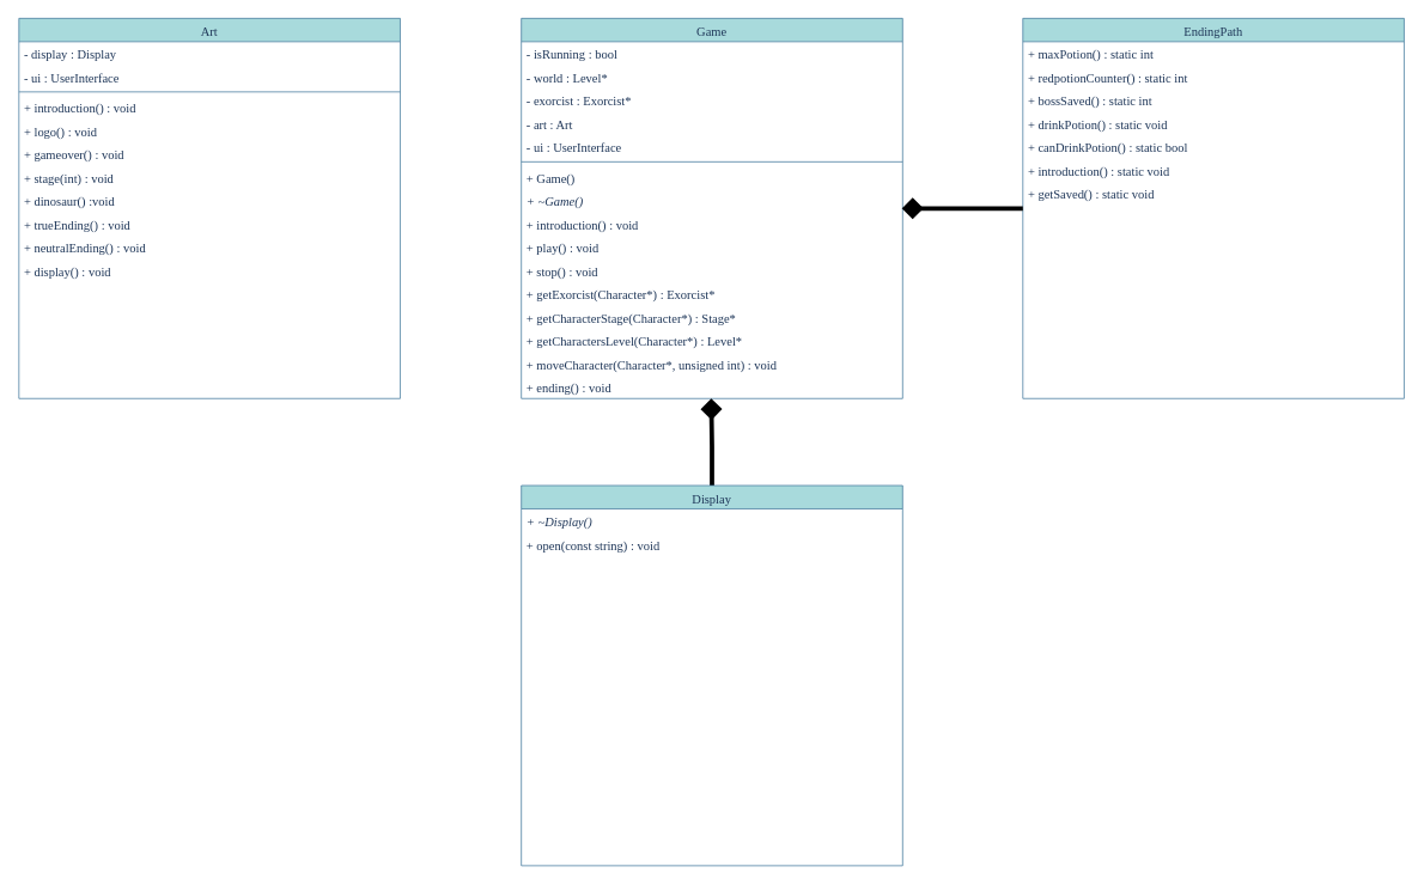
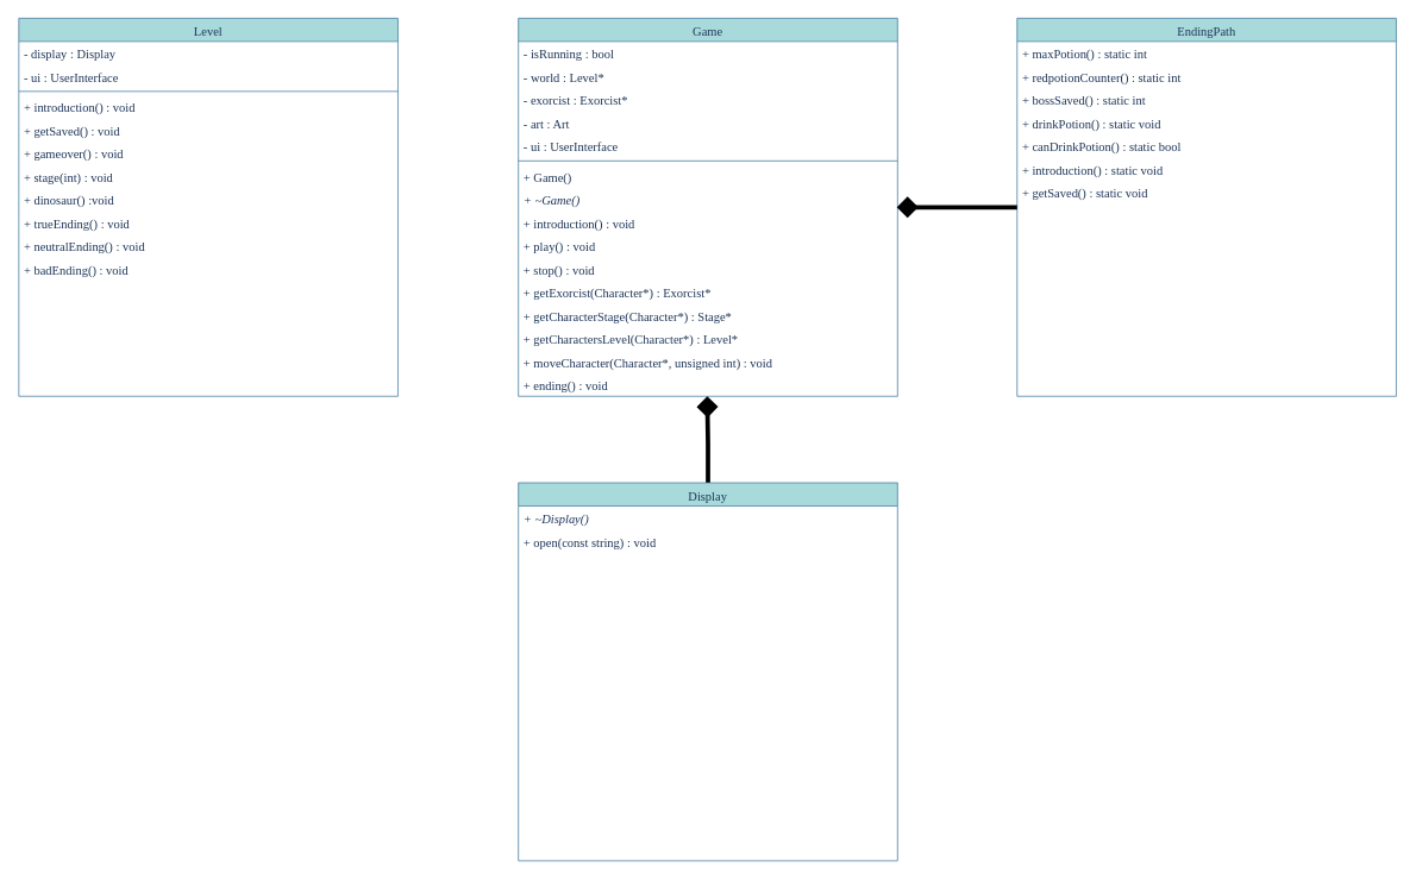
  <mxCell id="0" />
  <mxCell id="1" parent="0" />
  <mxCell id="2" value="Game" style="swimlane;fontStyle=0;align=center;verticalAlign=top;childLayout=stackLayout;horizontal=1;startSize=26;horizontalStack=0;resizeParent=1;resizeLast=0;collapsible=1;marginBottom=0;rounded=0;shadow=0;strokeWidth=1;fontSize=14;fontFamily=Fira Code;fillColor=#A8DADC;strokeColor=#457B9D;fontColor=#1D3557;" parent="1" vertex="1"><mxGeometry x="580" y="20" width="425" height="424" as="geometry"><mxRectangle x="230" y="140" width="160" height="26" as="alternateBounds" /></mxGeometry></mxCell>
  <mxCell id="3" value="- isRunning : bool" style="text;align=left;verticalAlign=top;spacingLeft=4;spacingRight=4;overflow=hidden;rotatable=0;points=[[0,0.5],[1,0.5]];portConstraint=eastwest;fontSize=14;fontFamily=Fira Code;fontColor=#1D3557;" parent="2" vertex="1"><mxGeometry y="26" width="425" height="26" as="geometry" /></mxCell>
  <mxCell id="4" value="- world : Level*" style="text;align=left;verticalAlign=top;spacingLeft=4;spacingRight=4;overflow=hidden;rotatable=0;points=[[0,0.5],[1,0.5]];portConstraint=eastwest;fontSize=14;fontFamily=Fira Code;fontColor=#1D3557;" parent="2" vertex="1"><mxGeometry y="52" width="425" height="26" as="geometry" /></mxCell>
  <mxCell id="5" value="- exorcist : Exorcist*" style="text;align=left;verticalAlign=top;spacingLeft=4;spacingRight=4;overflow=hidden;rotatable=0;points=[[0,0.5],[1,0.5]];portConstraint=eastwest;fontSize=14;fontFamily=Fira Code;fontColor=#1D3557;" parent="2" vertex="1"><mxGeometry y="78" width="425" height="26" as="geometry" /></mxCell>
  <mxCell id="6" value="- art : Art" style="text;align=left;verticalAlign=top;spacingLeft=4;spacingRight=4;overflow=hidden;rotatable=0;points=[[0,0.5],[1,0.5]];portConstraint=eastwest;fontSize=14;fontFamily=Fira Code;fontColor=#1D3557;" vertex="1" parent="2"><mxGeometry y="104" width="425" height="26" as="geometry" /></mxCell>
  <mxCell id="7" value="- ui : UserInterface" style="text;align=left;verticalAlign=top;spacingLeft=4;spacingRight=4;overflow=hidden;rotatable=0;points=[[0,0.5],[1,0.5]];portConstraint=eastwest;fontSize=14;fontFamily=Fira Code;fontColor=#1D3557;" parent="2" vertex="1"><mxGeometry y="130" width="425" height="26" as="geometry" /></mxCell>
  <mxCell id="8" value="" style="line;html=1;strokeWidth=1;align=left;verticalAlign=middle;spacingTop=-1;spacingLeft=3;spacingRight=3;rotatable=0;labelPosition=right;points=[];portConstraint=eastwest;fontSize=14;fontFamily=Fira Code;labelBackgroundColor=#F1FAEE;fillColor=#A8DADC;strokeColor=#457B9D;fontColor=#1D3557;" parent="2" vertex="1"><mxGeometry y="156" width="425" height="8" as="geometry" /></mxCell>
  <mxCell id="9" value="+ Game()" style="text;align=left;verticalAlign=top;spacingLeft=4;spacingRight=4;overflow=hidden;rotatable=0;points=[[0,0.5],[1,0.5]];portConstraint=eastwest;fontSize=14;fontFamily=Fira Code;fontColor=#1D3557;" parent="2" vertex="1"><mxGeometry y="164" width="425" height="26" as="geometry" /></mxCell>
  <mxCell id="10" value="+ ~Game()" style="text;align=left;verticalAlign=top;spacingLeft=4;spacingRight=4;overflow=hidden;rotatable=0;points=[[0,0.5],[1,0.5]];portConstraint=eastwest;fontSize=14;fontFamily=Fira Code;fontColor=#1D3557;fontStyle=2" parent="2" vertex="1"><mxGeometry y="190" width="425" height="26" as="geometry" /></mxCell>
  <mxCell id="11" value="+ introduction() : void" style="text;align=left;verticalAlign=top;spacingLeft=4;spacingRight=4;overflow=hidden;rotatable=0;points=[[0,0.5],[1,0.5]];portConstraint=eastwest;fontSize=14;fontFamily=Fira Code;fontColor=#1D3557;" vertex="1" parent="2"><mxGeometry y="216" width="425" height="26" as="geometry" /></mxCell>
  <mxCell id="12" value="+ play() : void" style="text;align=left;verticalAlign=top;spacingLeft=4;spacingRight=4;overflow=hidden;rotatable=0;points=[[0,0.5],[1,0.5]];portConstraint=eastwest;fontSize=14;fontFamily=Fira Code;fontColor=#1D3557;" parent="2" vertex="1"><mxGeometry y="242" width="425" height="26" as="geometry" /></mxCell>
  <mxCell id="13" value="+ stop() : void" style="text;align=left;verticalAlign=top;spacingLeft=4;spacingRight=4;overflow=hidden;rotatable=0;points=[[0,0.5],[1,0.5]];portConstraint=eastwest;fontSize=14;fontFamily=Fira Code;fontColor=#1D3557;" parent="2" vertex="1"><mxGeometry y="268" width="425" height="26" as="geometry" /></mxCell>
  <mxCell id="14" value="+ getExorcist(Character*) : Exorcist*" style="text;align=left;verticalAlign=top;spacingLeft=4;spacingRight=4;overflow=hidden;rotatable=0;points=[[0,0.5],[1,0.5]];portConstraint=eastwest;fontSize=14;fontFamily=Fira Code;fontColor=#1D3557;" parent="2" vertex="1"><mxGeometry y="294" width="425" height="26" as="geometry" /></mxCell>
  <mxCell id="15" value="+ getCharacterStage(Character*) : Stage*" style="text;align=left;verticalAlign=top;spacingLeft=4;spacingRight=4;overflow=hidden;rotatable=0;points=[[0,0.5],[1,0.5]];portConstraint=eastwest;fontSize=14;fontFamily=Fira Code;fontColor=#1D3557;" parent="2" vertex="1"><mxGeometry y="320" width="425" height="26" as="geometry" /></mxCell>
  <mxCell id="16" value="+ getCharactersLevel(Character*) : Level*" style="text;align=left;verticalAlign=top;spacingLeft=4;spacingRight=4;overflow=hidden;rotatable=0;points=[[0,0.5],[1,0.5]];portConstraint=eastwest;fontSize=14;fontFamily=Fira Code;fontColor=#1D3557;" parent="2" vertex="1"><mxGeometry y="346" width="425" height="26" as="geometry" /></mxCell>
  <mxCell id="17" value="+ moveCharacter(Character*, unsigned int) : void" style="text;align=left;verticalAlign=top;spacingLeft=4;spacingRight=4;overflow=hidden;rotatable=0;points=[[0,0.5],[1,0.5]];portConstraint=eastwest;fontSize=14;fontFamily=Fira Code;fontColor=#1D3557;" parent="2" vertex="1"><mxGeometry y="372" width="425" height="26" as="geometry" /></mxCell>
  <mxCell id="18" value="+ ending() : void" style="text;align=left;verticalAlign=top;spacingLeft=4;spacingRight=4;overflow=hidden;rotatable=0;points=[[0,0.5],[1,0.5]];portConstraint=eastwest;fontSize=14;fontFamily=Fira Code;fontColor=#1D3557;" vertex="1" parent="2"><mxGeometry y="398" width="425" height="26" as="geometry" /></mxCell>
- <mxCell id="19" value="Art" style="swimlane;fontStyle=0;align=center;verticalAlign=top;childLayout=stackLayout;horizontal=1;startSize=26;horizontalStack=0;resizeParent=1;resizeLast=0;collapsible=1;marginBottom=0;rounded=0;shadow=0;strokeWidth=1;fontSize=14;fontFamily=Fira Code;fillColor=#A8DADC;strokeColor=#457B9D;fontColor=#1D3557;" vertex="1" parent="1"><mxGeometry x="20" y="20" width="425" height="424" as="geometry"><mxRectangle x="230" y="140" width="160" height="26" as="alternateBounds" /></mxGeometry></mxCell>
+ <mxCell id="19" value="Level" style="swimlane;fontStyle=0;align=center;verticalAlign=top;childLayout=stackLayout;horizontal=1;startSize=26;horizontalStack=0;resizeParent=1;resizeLast=0;collapsible=1;marginBottom=0;rounded=0;shadow=0;strokeWidth=1;fontSize=14;fontFamily=Fira Code;fillColor=#A8DADC;strokeColor=#457B9D;fontColor=#1D3557;" vertex="1" parent="1"><mxGeometry x="20" y="20" width="425" height="424" as="geometry"><mxRectangle x="230" y="140" width="160" height="26" as="alternateBounds" /></mxGeometry></mxCell>
  <mxCell id="20" value="- display : Display" style="text;align=left;verticalAlign=top;spacingLeft=4;spacingRight=4;overflow=hidden;rotatable=0;points=[[0,0.5],[1,0.5]];portConstraint=eastwest;fontSize=14;fontFamily=Fira Code;fontColor=#1D3557;" vertex="1" parent="19"><mxGeometry y="26" width="425" height="26" as="geometry" /></mxCell>
  <mxCell id="21" value="- ui : UserInterface" style="text;align=left;verticalAlign=top;spacingLeft=4;spacingRight=4;overflow=hidden;rotatable=0;points=[[0,0.5],[1,0.5]];portConstraint=eastwest;fontSize=14;fontFamily=Fira Code;fontColor=#1D3557;" vertex="1" parent="19"><mxGeometry y="52" width="425" height="26" as="geometry" /></mxCell>
  <mxCell id="22" value="" style="line;html=1;strokeWidth=1;align=left;verticalAlign=middle;spacingTop=-1;spacingLeft=3;spacingRight=3;rotatable=0;labelPosition=right;points=[];portConstraint=eastwest;fontSize=14;fontFamily=Fira Code;labelBackgroundColor=#F1FAEE;fillColor=#A8DADC;strokeColor=#457B9D;fontColor=#1D3557;" vertex="1" parent="19"><mxGeometry y="78" width="425" height="8" as="geometry" /></mxCell>
  <mxCell id="23" value="+ introduction() : void" style="text;align=left;verticalAlign=top;spacingLeft=4;spacingRight=4;overflow=hidden;rotatable=0;points=[[0,0.5],[1,0.5]];portConstraint=eastwest;fontSize=14;fontFamily=Fira Code;fontColor=#1D3557;" vertex="1" parent="19"><mxGeometry y="86" width="425" height="26" as="geometry" /></mxCell>
- <mxCell id="24" value="+ logo() : void" style="text;align=left;verticalAlign=top;spacingLeft=4;spacingRight=4;overflow=hidden;rotatable=0;points=[[0,0.5],[1,0.5]];portConstraint=eastwest;fontSize=14;fontFamily=Fira Code;fontColor=#1D3557;" vertex="1" parent="19"><mxGeometry y="112" width="425" height="26" as="geometry" /></mxCell>
+ <mxCell id="24" value="+ getSaved() : void" style="text;align=left;verticalAlign=top;spacingLeft=4;spacingRight=4;overflow=hidden;rotatable=0;points=[[0,0.5],[1,0.5]];portConstraint=eastwest;fontSize=14;fontFamily=Fira Code;fontColor=#1D3557;" vertex="1" parent="19"><mxGeometry y="112" width="425" height="26" as="geometry" /></mxCell>
  <mxCell id="25" value="+ gameover() : void" style="text;align=left;verticalAlign=top;spacingLeft=4;spacingRight=4;overflow=hidden;rotatable=0;points=[[0,0.5],[1,0.5]];portConstraint=eastwest;fontSize=14;fontFamily=Fira Code;fontColor=#1D3557;" vertex="1" parent="19"><mxGeometry y="138" width="425" height="26" as="geometry" /></mxCell>
  <mxCell id="26" value="+ stage(int) : void" style="text;align=left;verticalAlign=top;spacingLeft=4;spacingRight=4;overflow=hidden;rotatable=0;points=[[0,0.5],[1,0.5]];portConstraint=eastwest;fontSize=14;fontFamily=Fira Code;fontColor=#1D3557;" vertex="1" parent="19"><mxGeometry y="164" width="425" height="26" as="geometry" /></mxCell>
  <mxCell id="27" value="+ dinosaur() :void" style="text;align=left;verticalAlign=top;spacingLeft=4;spacingRight=4;overflow=hidden;rotatable=0;points=[[0,0.5],[1,0.5]];portConstraint=eastwest;fontSize=14;fontFamily=Fira Code;fontColor=#1D3557;" vertex="1" parent="19"><mxGeometry y="190" width="425" height="26" as="geometry" /></mxCell>
  <mxCell id="28" value="+ trueEnding() : void" style="text;align=left;verticalAlign=top;spacingLeft=4;spacingRight=4;overflow=hidden;rotatable=0;points=[[0,0.5],[1,0.5]];portConstraint=eastwest;fontSize=14;fontFamily=Fira Code;fontColor=#1D3557;" vertex="1" parent="19"><mxGeometry y="216" width="425" height="26" as="geometry" /></mxCell>
  <mxCell id="29" value="+ neutralEnding() : void" style="text;align=left;verticalAlign=top;spacingLeft=4;spacingRight=4;overflow=hidden;rotatable=0;points=[[0,0.5],[1,0.5]];portConstraint=eastwest;fontSize=14;fontFamily=Fira Code;fontColor=#1D3557;" vertex="1" parent="19"><mxGeometry y="242" width="425" height="26" as="geometry" /></mxCell>
- <mxCell id="30" value="+ display() : void" style="text;align=left;verticalAlign=top;spacingLeft=4;spacingRight=4;overflow=hidden;rotatable=0;points=[[0,0.5],[1,0.5]];portConstraint=eastwest;fontSize=14;fontFamily=Fira Code;fontColor=#1D3557;" vertex="1" parent="19"><mxGeometry y="268" width="425" height="26" as="geometry" /></mxCell>
+ <mxCell id="30" value="+ badEnding() : void" style="text;align=left;verticalAlign=top;spacingLeft=4;spacingRight=4;overflow=hidden;rotatable=0;points=[[0,0.5],[1,0.5]];portConstraint=eastwest;fontSize=14;fontFamily=Fira Code;fontColor=#1D3557;" vertex="1" parent="19"><mxGeometry y="268" width="425" height="26" as="geometry" /></mxCell>
  <mxCell id="31" value="EndingPath" style="swimlane;fontStyle=0;align=center;verticalAlign=top;childLayout=stackLayout;horizontal=1;startSize=26;horizontalStack=0;resizeParent=1;resizeLast=0;collapsible=1;marginBottom=0;rounded=0;shadow=0;strokeWidth=1;fontSize=14;fontFamily=Fira Code;fillColor=#A8DADC;strokeColor=#457B9D;fontColor=#1D3557;" vertex="1" parent="1"><mxGeometry x="1139" y="20" width="425" height="424" as="geometry"><mxRectangle x="230" y="140" width="160" height="26" as="alternateBounds" /></mxGeometry></mxCell>
  <mxCell id="32" value="+ maxPotion() : static int" style="text;align=left;verticalAlign=top;spacingLeft=4;spacingRight=4;overflow=hidden;rotatable=0;points=[[0,0.5],[1,0.5]];portConstraint=eastwest;fontSize=14;fontFamily=Fira Code;fontColor=#1D3557;fontStyle=0" vertex="1" parent="31"><mxGeometry y="26" width="425" height="26" as="geometry" /></mxCell>
  <mxCell id="33" value="+ redpotionCounter() : static int" style="text;align=left;verticalAlign=top;spacingLeft=4;spacingRight=4;overflow=hidden;rotatable=0;points=[[0,0.5],[1,0.5]];portConstraint=eastwest;fontSize=14;fontFamily=Fira Code;fontColor=#1D3557;fontStyle=0" vertex="1" parent="31"><mxGeometry y="52" width="425" height="26" as="geometry" /></mxCell>
  <mxCell id="34" value="+ bossSaved() : static int" style="text;align=left;verticalAlign=top;spacingLeft=4;spacingRight=4;overflow=hidden;rotatable=0;points=[[0,0.5],[1,0.5]];portConstraint=eastwest;fontSize=14;fontFamily=Fira Code;fontColor=#1D3557;fontStyle=0" vertex="1" parent="31"><mxGeometry y="78" width="425" height="26" as="geometry" /></mxCell>
  <mxCell id="35" value="+ drinkPotion() : static void" style="text;align=left;verticalAlign=top;spacingLeft=4;spacingRight=4;overflow=hidden;rotatable=0;points=[[0,0.5],[1,0.5]];portConstraint=eastwest;fontSize=14;fontFamily=Fira Code;fontColor=#1D3557;fontStyle=0" vertex="1" parent="31"><mxGeometry y="104" width="425" height="26" as="geometry" /></mxCell>
  <mxCell id="36" value="+ canDrinkPotion() : static bool" style="text;align=left;verticalAlign=top;spacingLeft=4;spacingRight=4;overflow=hidden;rotatable=0;points=[[0,0.5],[1,0.5]];portConstraint=eastwest;fontSize=14;fontFamily=Fira Code;fontColor=#1D3557;fontStyle=0" vertex="1" parent="31"><mxGeometry y="130" width="425" height="26" as="geometry" /></mxCell>
  <mxCell id="37" value="+ introduction() : static void" style="text;align=left;verticalAlign=top;spacingLeft=4;spacingRight=4;overflow=hidden;rotatable=0;points=[[0,0.5],[1,0.5]];portConstraint=eastwest;fontSize=14;fontFamily=Fira Code;fontColor=#1D3557;fontStyle=0" vertex="1" parent="31"><mxGeometry y="156" width="425" height="26" as="geometry" /></mxCell>
  <mxCell id="38" value="+ getSaved() : static void" style="text;align=left;verticalAlign=top;spacingLeft=4;spacingRight=4;overflow=hidden;rotatable=0;points=[[0,0.5],[1,0.5]];portConstraint=eastwest;fontSize=14;fontFamily=Fira Code;fontColor=#1D3557;fontStyle=0" vertex="1" parent="31"><mxGeometry y="182" width="425" height="26" as="geometry" /></mxCell>
  <mxCell id="39" style="edgeStyle=orthogonalEdgeStyle;rounded=0;orthogonalLoop=1;jettySize=auto;html=1;strokeWidth=5;endArrow=diamond;endFill=1;entryX=0.998;entryY=0.844;entryDx=0;entryDy=0;exitX=0;exitY=0.5;exitDx=0;exitDy=0;entryPerimeter=0;endSize=12;" edge="1" parent="1" source="31" target="10"><mxGeometry relative="1" as="geometry"><mxPoint x="1111" y="197" as="sourcePoint" /><mxPoint x="1024" y="198" as="targetPoint" /></mxGeometry></mxCell>
  <mxCell id="40" style="edgeStyle=orthogonalEdgeStyle;rounded=0;orthogonalLoop=1;jettySize=auto;html=1;exitX=0.5;exitY=0;exitDx=0;exitDy=0;entryX=0.498;entryY=0.997;entryDx=0;entryDy=0;entryPerimeter=0;endArrow=diamond;endFill=1;endSize=12;strokeWidth=5;" edge="1" parent="1" source="41" target="18"><mxGeometry relative="1" as="geometry" /></mxCell>
  <mxCell id="41" value="Display" style="swimlane;fontStyle=0;align=center;verticalAlign=top;childLayout=stackLayout;horizontal=1;startSize=26;horizontalStack=0;resizeParent=1;resizeLast=0;collapsible=1;marginBottom=0;rounded=0;shadow=0;strokeWidth=1;fontSize=14;fontFamily=Fira Code;fillColor=#A8DADC;strokeColor=#457B9D;fontColor=#1D3557;" vertex="1" parent="1"><mxGeometry x="580" y="541" width="425" height="424" as="geometry"><mxRectangle x="230" y="140" width="160" height="26" as="alternateBounds" /></mxGeometry></mxCell>
  <mxCell id="42" value="+ ~Display()" style="text;align=left;verticalAlign=top;spacingLeft=4;spacingRight=4;overflow=hidden;rotatable=0;points=[[0,0.5],[1,0.5]];portConstraint=eastwest;fontSize=14;fontFamily=Fira Code;fontColor=#1D3557;fontStyle=2" vertex="1" parent="41"><mxGeometry y="26" width="425" height="26" as="geometry" /></mxCell>
  <mxCell id="43" value="+ open(const string) : void" style="text;align=left;verticalAlign=top;spacingLeft=4;spacingRight=4;overflow=hidden;rotatable=0;points=[[0,0.5],[1,0.5]];portConstraint=eastwest;fontSize=14;fontFamily=Fira Code;fontColor=#1D3557;" vertex="1" parent="41"><mxGeometry y="52" width="425" height="26" as="geometry" /></mxCell>
